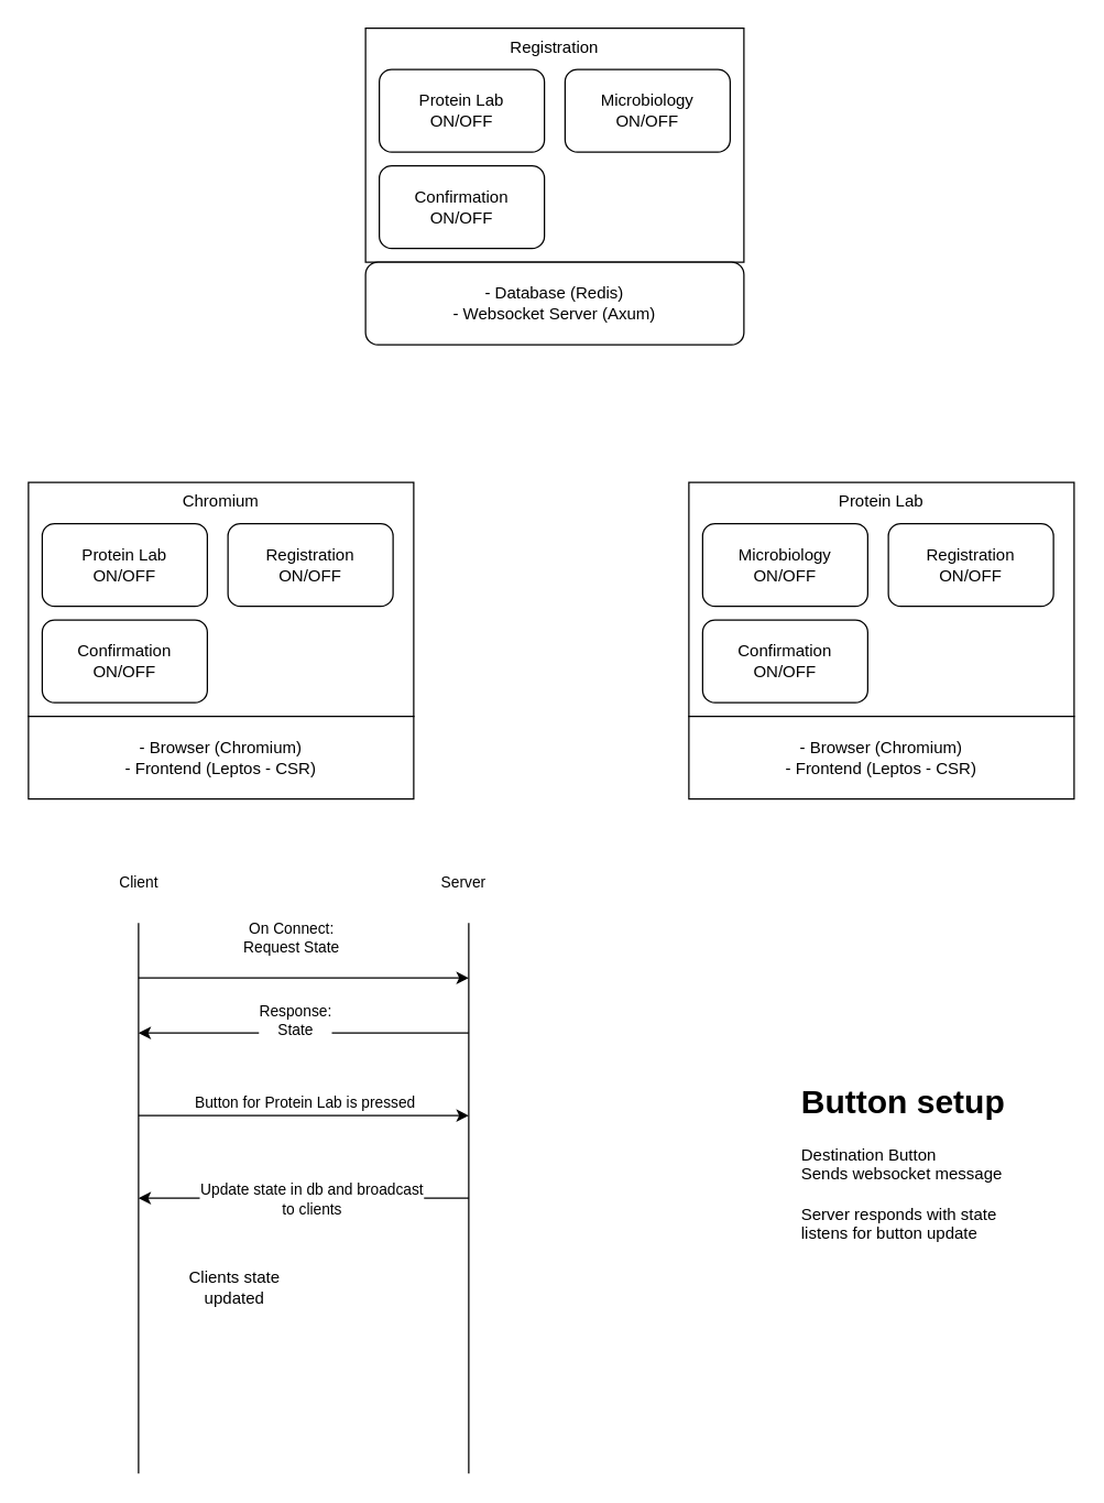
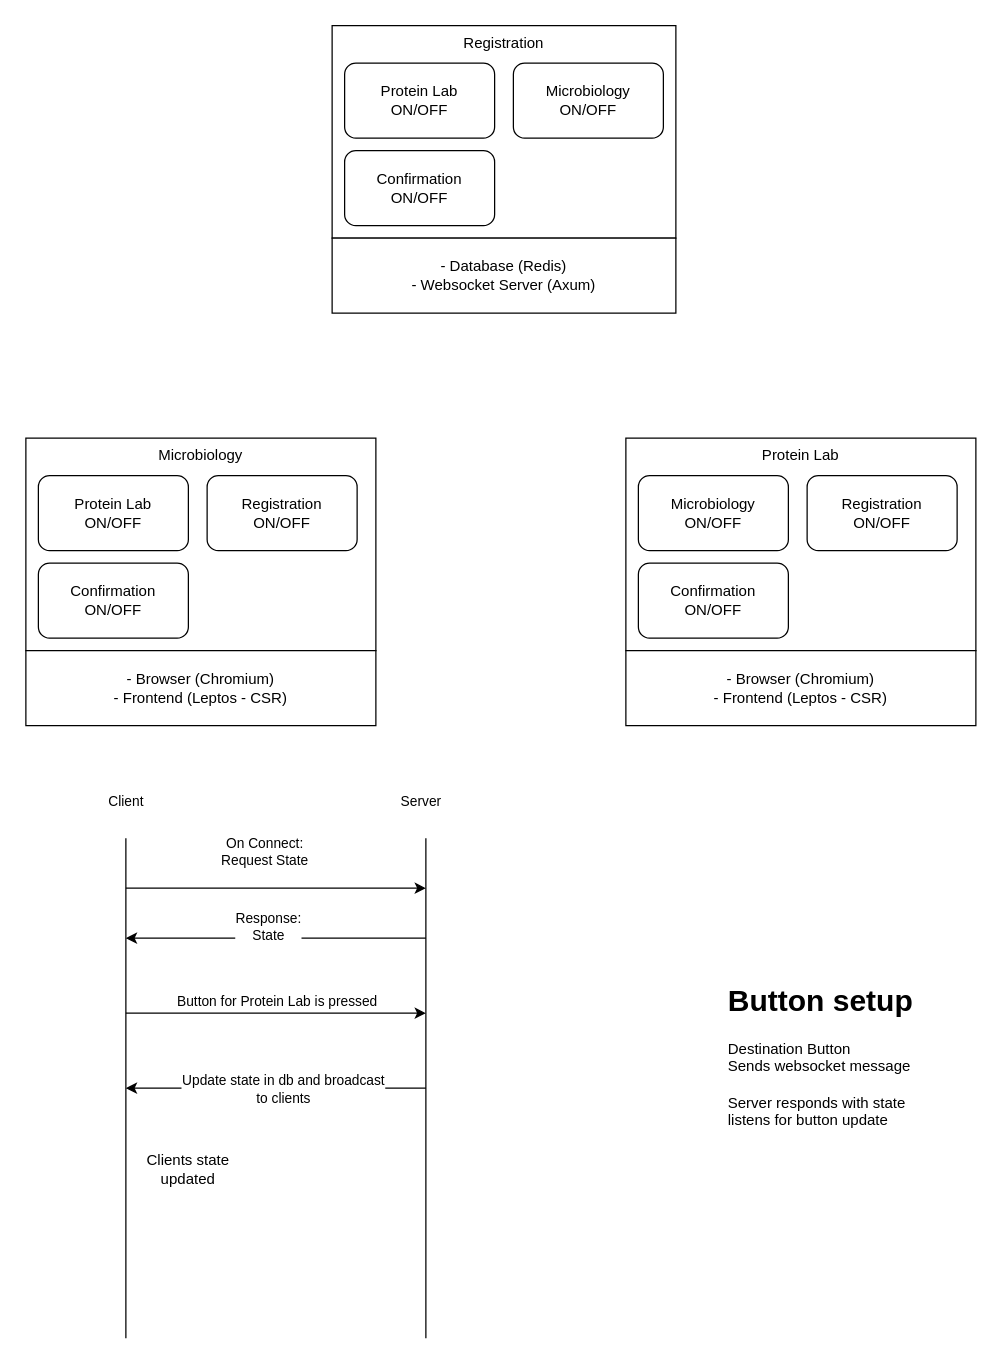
  <mxCell id="0" />
  <mxCell id="1" parent="0" />
  <mxCell id="2" value="" style="group" vertex="1" connectable="0" parent="1"><mxGeometry x="20" y="350" width="280" height="230" as="geometry" /></mxCell>
- <mxCell id="3" value="Chromium" style="rounded=0;whiteSpace=wrap;html=1;verticalAlign=top;" vertex="1" parent="2"><mxGeometry width="280" height="170" as="geometry" /></mxCell>
+ <mxCell id="3" value="Microbiology" style="rounded=0;whiteSpace=wrap;html=1;verticalAlign=top;" vertex="1" parent="2"><mxGeometry width="280" height="170" as="geometry" /></mxCell>
  <mxCell id="4" value="Protein Lab&lt;br&gt;&lt;div&gt;ON/OFF&lt;/div&gt;" style="rounded=1;whiteSpace=wrap;html=1;" vertex="1" parent="2"><mxGeometry x="10" y="30" width="120" height="60" as="geometry" /></mxCell>
  <mxCell id="5" value="&lt;div&gt;Registration&lt;/div&gt;&lt;div&gt;ON/OFF&lt;br&gt;&lt;/div&gt;" style="rounded=1;whiteSpace=wrap;html=1;" vertex="1" parent="2"><mxGeometry x="145" y="30" width="120" height="60" as="geometry" /></mxCell>
  <mxCell id="6" value="Confirmation&lt;br&gt;ON/OFF" style="rounded=1;whiteSpace=wrap;html=1;" vertex="1" parent="2"><mxGeometry x="10" y="100" width="120" height="60" as="geometry" /></mxCell>
  <mxCell id="7" value="&lt;div&gt;- Browser (Chromium)&lt;/div&gt;&lt;div&gt;- Frontend (Leptos - CSR)&lt;br&gt;&lt;/div&gt;" style="rounded=0;whiteSpace=wrap;html=1;" vertex="1" parent="2"><mxGeometry y="170" width="280" height="60" as="geometry" /></mxCell>
  <mxCell id="8" value="" style="group" vertex="1" connectable="0" parent="1"><mxGeometry x="265" y="20" width="275" height="230" as="geometry" /></mxCell>
  <mxCell id="9" value="" style="group" vertex="1" connectable="0" parent="8"><mxGeometry width="275" height="170" as="geometry" /></mxCell>
  <mxCell id="10" value="Registration" style="rounded=0;whiteSpace=wrap;html=1;verticalAlign=top;" vertex="1" parent="9"><mxGeometry width="275" height="170" as="geometry" /></mxCell>
  <mxCell id="11" value="Protein Lab&lt;br&gt;ON/OFF" style="rounded=1;whiteSpace=wrap;html=1;" vertex="1" parent="9"><mxGeometry x="10" y="30" width="120" height="60" as="geometry" /></mxCell>
  <mxCell id="12" value="Microbiology&lt;br&gt;ON/OFF" style="rounded=1;whiteSpace=wrap;html=1;" vertex="1" parent="9"><mxGeometry x="145" y="30" width="120" height="60" as="geometry" /></mxCell>
  <mxCell id="13" value="Confirmation&lt;br&gt;ON/OFF" style="rounded=1;whiteSpace=wrap;html=1;" vertex="1" parent="9"><mxGeometry x="10" y="100" width="120" height="60" as="geometry" /></mxCell>
- <mxCell id="14" value="&lt;div&gt;- Database (Redis)&lt;br&gt;- Websocket Server (Axum)&lt;/div&gt;" style="whiteSpace=wrap;html=1;rounded=1;" vertex="1" parent="8"><mxGeometry y="170" width="275" height="60" as="geometry" /></mxCell>
+ <mxCell id="14" value="&lt;div&gt;- Database (Redis)&lt;br&gt;- Websocket Server (Axum)&lt;/div&gt;" style="rounded=0;whiteSpace=wrap;html=1;" vertex="1" parent="8"><mxGeometry y="170" width="275" height="60" as="geometry" /></mxCell>
  <mxCell id="15" value="" style="group" vertex="1" connectable="0" parent="1"><mxGeometry x="500" y="350" width="280" height="230" as="geometry" /></mxCell>
  <mxCell id="16" value="" style="group" vertex="1" connectable="0" parent="15"><mxGeometry width="280" height="170" as="geometry" /></mxCell>
  <mxCell id="17" value="Protein Lab" style="rounded=0;whiteSpace=wrap;html=1;verticalAlign=top;" vertex="1" parent="16"><mxGeometry width="280" height="170" as="geometry" /></mxCell>
  <mxCell id="18" value="&lt;div&gt;Microbiology&lt;/div&gt;&lt;div&gt;ON/OFF&lt;br&gt;&lt;/div&gt;" style="rounded=1;whiteSpace=wrap;html=1;" vertex="1" parent="16"><mxGeometry x="10" y="30" width="120" height="60" as="geometry" /></mxCell>
  <mxCell id="19" value="Registration&lt;br&gt;ON/OFF" style="rounded=1;whiteSpace=wrap;html=1;" vertex="1" parent="16"><mxGeometry x="145" y="30" width="120" height="60" as="geometry" /></mxCell>
  <mxCell id="20" value="Confirmation&lt;br&gt;ON/OFF" style="rounded=1;whiteSpace=wrap;html=1;" vertex="1" parent="16"><mxGeometry x="10" y="100" width="120" height="60" as="geometry" /></mxCell>
  <mxCell id="21" value="&lt;div&gt;- Browser (Chromium)&lt;/div&gt;&lt;div&gt;- Frontend (Leptos - CSR)&lt;br&gt;&lt;/div&gt;" style="rounded=0;whiteSpace=wrap;html=1;" vertex="1" parent="15"><mxGeometry y="170" width="280" height="60" as="geometry" /></mxCell>
  <mxCell id="22" value="" style="endArrow=none;html=1;rounded=0;" edge="1" parent="1"><mxGeometry width="50" height="50" relative="1" as="geometry"><mxPoint x="100" y="1070" as="sourcePoint" /><mxPoint x="100" y="670" as="targetPoint" /></mxGeometry></mxCell>
  <mxCell id="23" value="Client" style="edgeLabel;html=1;align=center;verticalAlign=middle;resizable=0;points=[];" vertex="1" connectable="0" parent="22"><mxGeometry x="0.57" y="1" relative="1" as="geometry"><mxPoint y="-116" as="offset" /></mxGeometry></mxCell>
  <mxCell id="24" value="" style="endArrow=none;html=1;rounded=0;" edge="1" parent="1"><mxGeometry width="50" height="50" relative="1" as="geometry"><mxPoint x="340" y="1070" as="sourcePoint" /><mxPoint x="340" y="670" as="targetPoint" /></mxGeometry></mxCell>
  <mxCell id="25" value="Server" style="edgeLabel;html=1;align=center;verticalAlign=middle;resizable=0;points=[];" vertex="1" connectable="0" parent="24"><mxGeometry x="0.41" relative="1" as="geometry"><mxPoint x="-5" y="-148" as="offset" /></mxGeometry></mxCell>
  <mxCell id="26" value="" style="endArrow=classic;html=1;rounded=0;" edge="1" parent="1"><mxGeometry width="50" height="50" relative="1" as="geometry"><mxPoint x="100" y="710" as="sourcePoint" /><mxPoint x="340" y="710" as="targetPoint" /></mxGeometry></mxCell>
  <mxCell id="27" value="&lt;div&gt;On Connect:&lt;/div&gt;&lt;div&gt;Request State&lt;br&gt;&lt;/div&gt;" style="edgeLabel;html=1;align=center;verticalAlign=middle;resizable=0;points=[];" vertex="1" connectable="0" parent="26"><mxGeometry x="-0.35" relative="1" as="geometry"><mxPoint x="32" y="-30" as="offset" /></mxGeometry></mxCell>
  <mxCell id="28" value="" style="endArrow=classic;html=1;rounded=0;" edge="1" parent="1"><mxGeometry width="50" height="50" relative="1" as="geometry"><mxPoint x="340" y="750" as="sourcePoint" /><mxPoint x="100" y="750" as="targetPoint" /></mxGeometry></mxCell>
  <mxCell id="29" value="&lt;div&gt;Response:&lt;/div&gt;&lt;div&gt;State&lt;br&gt;&lt;/div&gt;" style="edgeLabel;html=1;align=center;verticalAlign=middle;resizable=0;points=[];" vertex="1" connectable="0" parent="28"><mxGeometry x="0.058" y="2" relative="1" as="geometry"><mxPoint y="-12" as="offset" /></mxGeometry></mxCell>
  <mxCell id="30" value="" style="endArrow=classic;html=1;rounded=0;" edge="1" parent="1"><mxGeometry width="50" height="50" relative="1" as="geometry"><mxPoint x="100" y="810" as="sourcePoint" /><mxPoint x="340" y="810" as="targetPoint" /></mxGeometry></mxCell>
  <mxCell id="31" value="Button for Protein Lab is pressed" style="edgeLabel;html=1;align=center;verticalAlign=middle;resizable=0;points=[];" vertex="1" connectable="0" parent="30"><mxGeometry x="-0.092" y="-4" relative="1" as="geometry"><mxPoint x="11" y="-14" as="offset" /></mxGeometry></mxCell>
  <mxCell id="32" value="" style="endArrow=classic;html=1;rounded=0;" edge="1" parent="1"><mxGeometry width="50" height="50" relative="1" as="geometry"><mxPoint x="340" y="870" as="sourcePoint" /><mxPoint x="100" y="870" as="targetPoint" /></mxGeometry></mxCell>
  <mxCell id="33" value="&lt;div&gt;Update state in db and broadcast&lt;/div&gt;&lt;div&gt;to clients&lt;br&gt;&lt;/div&gt;" style="edgeLabel;html=1;align=center;verticalAlign=middle;resizable=0;points=[];" vertex="1" connectable="0" parent="32"><mxGeometry x="-0.758" relative="1" as="geometry"><mxPoint x="-86" as="offset" /></mxGeometry></mxCell>
- <mxCell id="34" value="Clients state updated" style="text;html=1;align=center;verticalAlign=middle;whiteSpace=wrap;rounded=0;" vertex="1" parent="1"><mxGeometry x="120" y="920" width="100" height="30" as="geometry" /></mxCell>
+ <mxCell id="34" value="Clients state updated" style="text;html=1;align=center;verticalAlign=middle;whiteSpace=wrap;rounded=0;" vertex="1" parent="1"><mxGeometry x="100" y="920" width="100" height="30" as="geometry" /></mxCell>
  <mxCell id="35" value="&lt;h1 style=&quot;margin-top: 0px;&quot;&gt;Button setup&lt;/h1&gt;&lt;div&gt;Destination Button&lt;/div&gt;&lt;div&gt;Sends websocket message&lt;/div&gt;&lt;div&gt;&lt;br&gt;&lt;/div&gt;&lt;div&gt;Server responds with state&lt;/div&gt;&lt;div&gt;listens for button update&lt;/div&gt;" style="text;html=1;whiteSpace=wrap;overflow=hidden;rounded=0;" vertex="1" parent="1"><mxGeometry x="580" y="780" width="180" height="120" as="geometry" /></mxCell>
